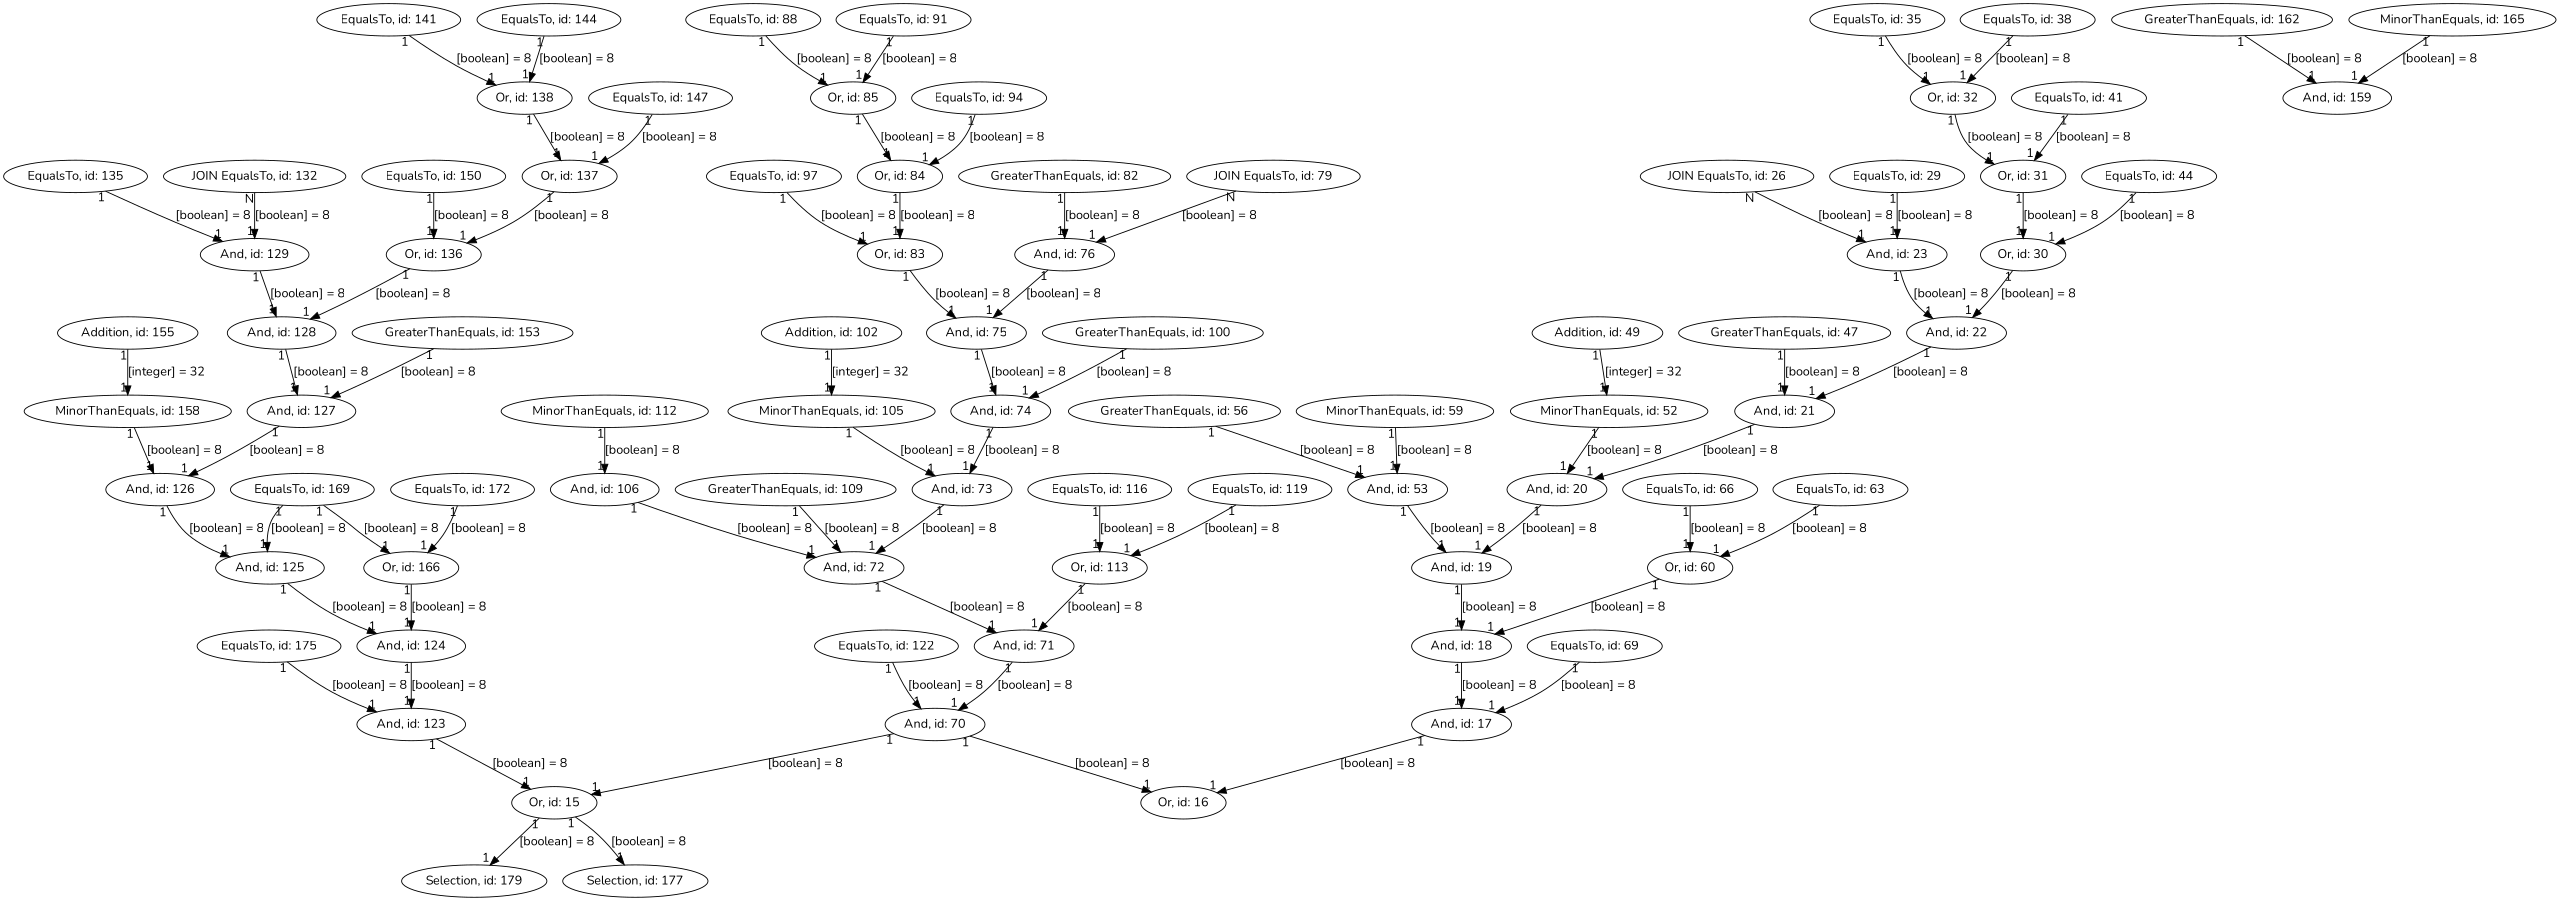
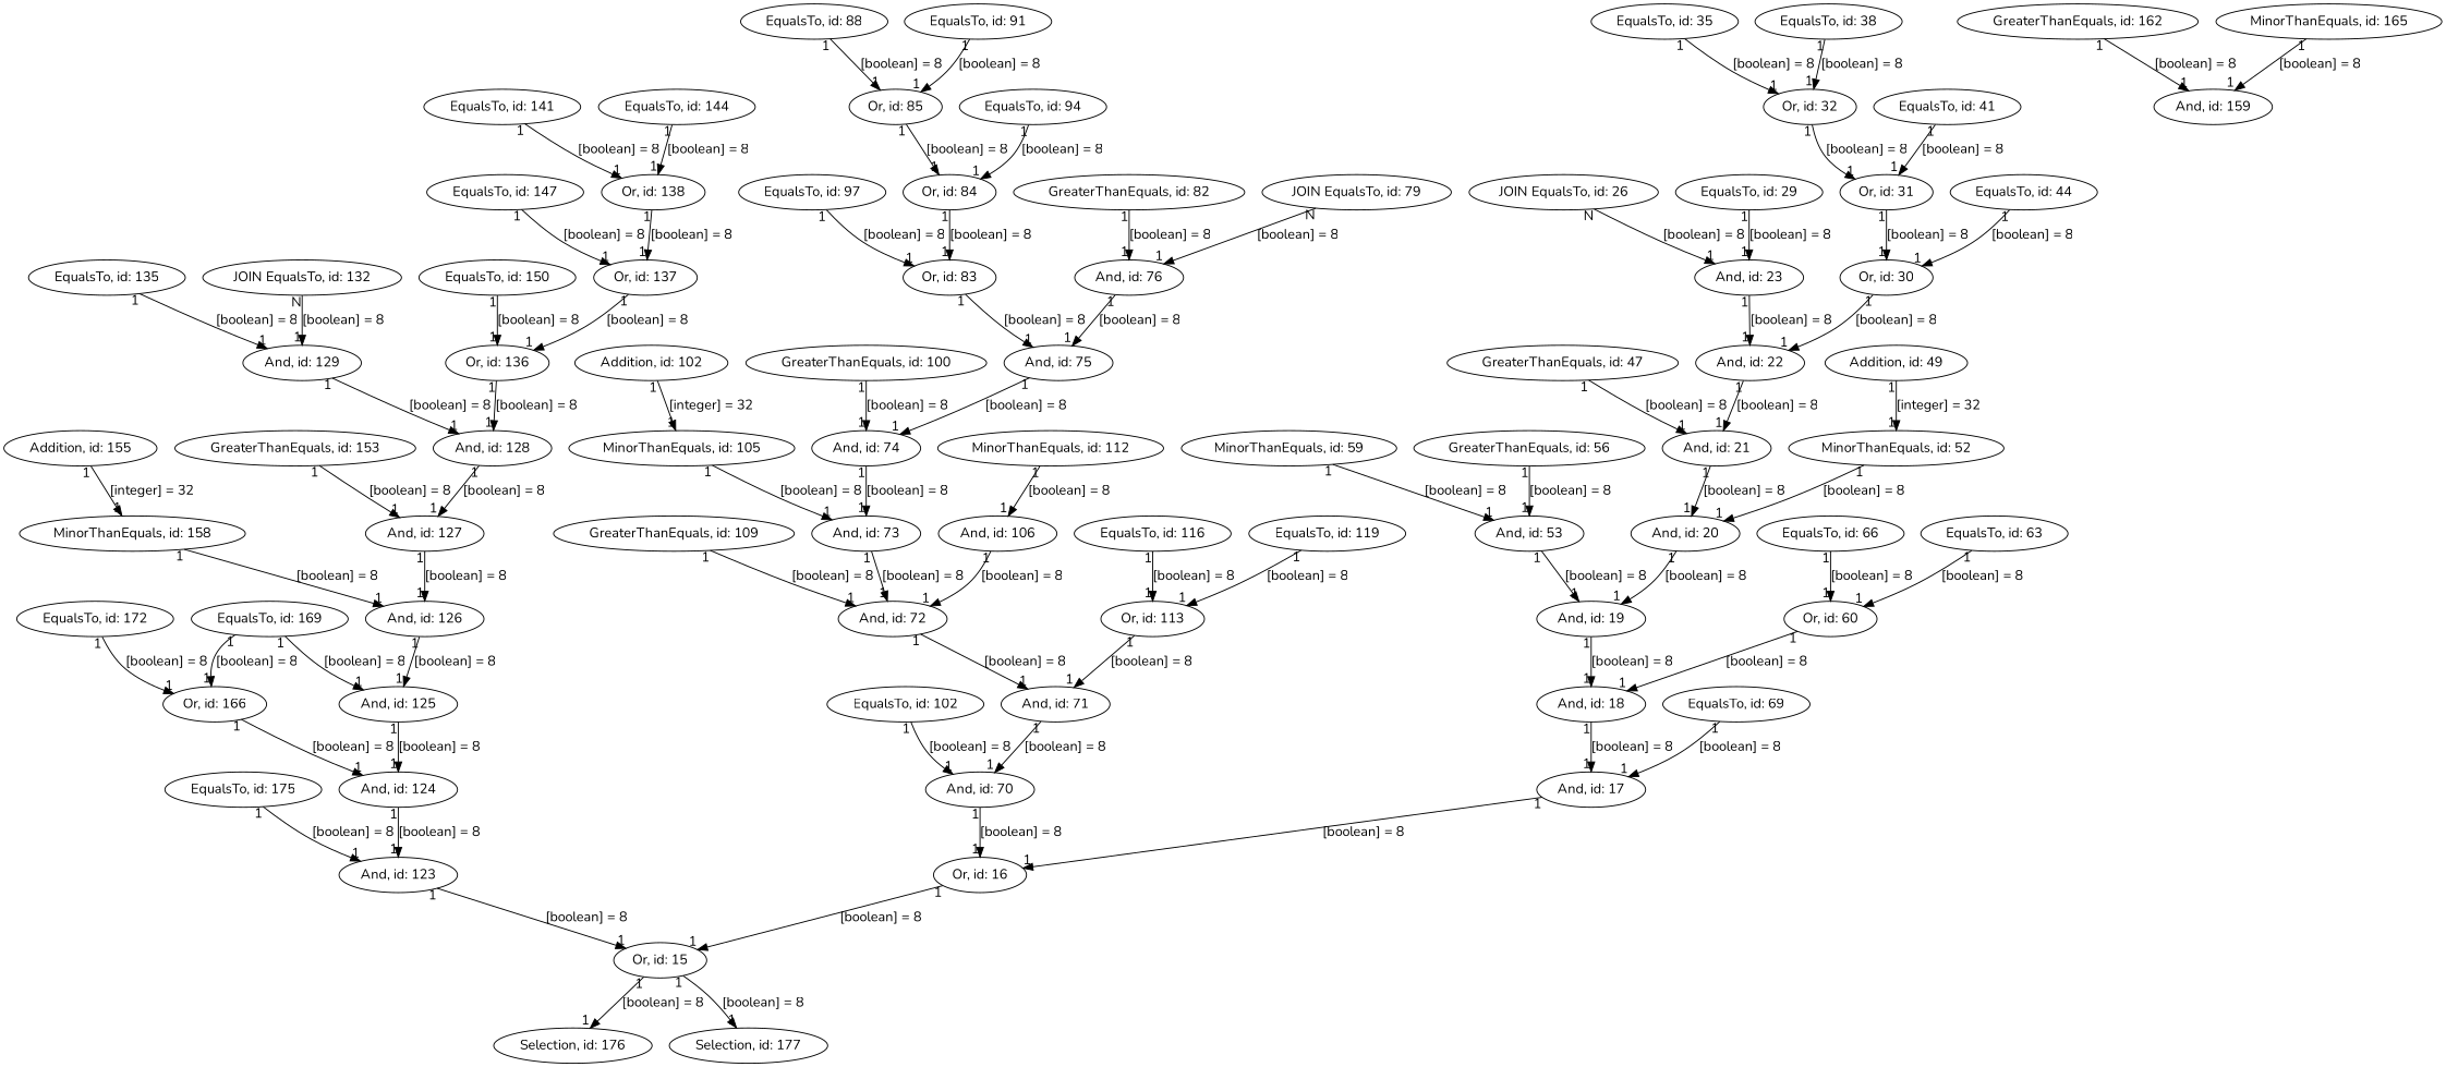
  digraph {
    fontname=Nunito
    node [fontname=Nunito]
    edge [fontname=Nunito headlabel=1 taillabel=1]
    "JOIN EqualsTo, id: 26"
    "And, id: 23"
    "And, id: 22"
    "And, id: 21"
    "EqualsTo, id: 29"
    "EqualsTo, id: 35"
    "Or, id: 32"
    "Or, id: 31"
    "Or, id: 30"
    "EqualsTo, id: 38"
    "EqualsTo, id: 41"
    "EqualsTo, id: 44"
    "And, id: 20"
    "And, id: 19"
    "GreaterThanEquals, id: 47"
    "Addition, id: 49"
    "MinorThanEquals, id: 52"
    "And, id: 18"
    "GreaterThanEquals, id: 56"
    "And, id: 53"
    "MinorThanEquals, id: 59"
    "And, id: 17"
    "EqualsTo, id: 63"
    "Or, id: 60"
    "EqualsTo, id: 66"
    "Or, id: 16"
    "Or, id: 15"
    "EqualsTo, id: 69"
    "JOIN EqualsTo, id: 79"
    "And, id: 76"
    "And, id: 75"
    "And, id: 74"
    n33 [label="GreaterThanEquals, id: 82"]
    "EqualsTo, id: 88"
    "Or, id: 85"
    "Or, id: 84"
    "Or, id: 83"
    "EqualsTo, id: 91"
    "EqualsTo, id: 94"
    "EqualsTo, id: 97"
    "And, id: 73"
    "And, id: 72"
    "GreaterThanEquals, id: 100"
    "Addition, id: 102"
    "MinorThanEquals, id: 105"
    "And, id: 71"
    "GreaterThanEquals, id: 109"
    "And, id: 106"
    "MinorThanEquals, id: 112"
    "And, id: 70"
    "EqualsTo, id: 116"
    "Or, id: 113"
    "EqualsTo, id: 119"
-   "EqualsTo, id: 122"
-   "Selection, id: 176" [label="Selection, id: 179"]
+   "EqualsTo, id: 122" [label="EqualsTo, id: 102"]
+   "Selection, id: 176"
    "Selection, id: 177"
    "JOIN EqualsTo, id: 132"
    "And, id: 129"
    "And, id: 128"
    "And, id: 127"
    "EqualsTo, id: 135"
    "EqualsTo, id: 141"
    "Or, id: 138"
    "Or, id: 137"
    "Or, id: 136"
    "EqualsTo, id: 144"
    "EqualsTo, id: 147"
    "EqualsTo, id: 150"
    "And, id: 126"
    "And, id: 125"
    "GreaterThanEquals, id: 153"
    "Addition, id: 155"
    "MinorThanEquals, id: 158"
    "And, id: 124"
    "GreaterThanEquals, id: 162"
    "And, id: 159"
    "MinorThanEquals, id: 165"
    "And, id: 123"
    "EqualsTo, id: 169"
    "Or, id: 166"
    "EqualsTo, id: 172"
    "EqualsTo, id: 175"
    "JOIN EqualsTo, id: 26" -> "And, id: 23" [label="[boolean] = 8" taillabel=N]
    "And, id: 23" -> "And, id: 22" [label="[boolean] = 8"]
    "And, id: 22" -> "And, id: 21" [label="[boolean] = 8"]
    "And, id: 21" -> "And, id: 20" [label="[boolean] = 8"]
    "EqualsTo, id: 29" -> "And, id: 23" [label="[boolean] = 8"]
    "EqualsTo, id: 35" -> "Or, id: 32" [label="[boolean] = 8"]
    "Or, id: 32" -> "Or, id: 31" [label="[boolean] = 8"]
    "Or, id: 31" -> "Or, id: 30" [label="[boolean] = 8"]
    "Or, id: 30" -> "And, id: 22" [label="[boolean] = 8"]
    "EqualsTo, id: 38" -> "Or, id: 32" [label="[boolean] = 8"]
    "EqualsTo, id: 41" -> "Or, id: 31" [label="[boolean] = 8"]
    "EqualsTo, id: 44" -> "Or, id: 30" [label="[boolean] = 8"]
    "And, id: 20" -> "And, id: 19" [label="[boolean] = 8"]
    "And, id: 19" -> "And, id: 18" [label="[boolean] = 8"]
    "GreaterThanEquals, id: 47" -> "And, id: 21" [label="[boolean] = 8"]
    "Addition, id: 49" -> "MinorThanEquals, id: 52" [label="[integer] = 32"]
    "MinorThanEquals, id: 52" -> "And, id: 20" [label="[boolean] = 8"]
    "And, id: 18" -> "And, id: 17" [label="[boolean] = 8"]
    "GreaterThanEquals, id: 56" -> "And, id: 53" [label="[boolean] = 8"]
    "And, id: 53" -> "And, id: 19" [label="[boolean] = 8"]
    "MinorThanEquals, id: 59" -> "And, id: 53" [label="[boolean] = 8"]
    "And, id: 17" -> "Or, id: 16" [label="[boolean] = 8"]
    "EqualsTo, id: 63" -> "Or, id: 60" [label="[boolean] = 8"]
    "Or, id: 60" -> "And, id: 18" [label="[boolean] = 8"]
    "EqualsTo, id: 66" -> "Or, id: 60" [label="[boolean] = 8"]
-   "And, id: 70" -> "Or, id: 15" [label="[boolean] = 8"]
+   "Or, id: 16" -> "Or, id: 15" [label="[boolean] = 8"]
    "Or, id: 15" -> "Selection, id: 176" [label="[boolean] = 8"]
    "Or, id: 15" -> "Selection, id: 177" [label="[boolean] = 8"]
    "EqualsTo, id: 69" -> "And, id: 17" [label="[boolean] = 8"]
    "JOIN EqualsTo, id: 79" -> "And, id: 76" [label="[boolean] = 8" taillabel=N]
    "And, id: 76" -> "And, id: 75" [label="[boolean] = 8"]
    "And, id: 75" -> "And, id: 74" [label="[boolean] = 8"]
    "And, id: 74" -> "And, id: 73" [label="[boolean] = 8"]
    n33 -> "And, id: 76" [label="[boolean] = 8"]
    "EqualsTo, id: 88" -> "Or, id: 85" [label="[boolean] = 8"]
    "Or, id: 85" -> "Or, id: 84" [label="[boolean] = 8"]
    "Or, id: 84" -> "Or, id: 83" [label="[boolean] = 8"]
    "Or, id: 83" -> "And, id: 75" [label="[boolean] = 8"]
    "EqualsTo, id: 91" -> "Or, id: 85" [label="[boolean] = 8"]
    "EqualsTo, id: 94" -> "Or, id: 84" [label="[boolean] = 8"]
    "EqualsTo, id: 97" -> "Or, id: 83" [label="[boolean] = 8"]
    "And, id: 73" -> "And, id: 72" [label="[boolean] = 8"]
    "And, id: 72" -> "And, id: 71" [label="[boolean] = 8"]
    "GreaterThanEquals, id: 100" -> "And, id: 74" [label="[boolean] = 8"]
    "Addition, id: 102" -> "MinorThanEquals, id: 105" [label="[integer] = 32"]
    "MinorThanEquals, id: 105" -> "And, id: 73" [label="[boolean] = 8"]
    "And, id: 71" -> "And, id: 70" [label="[boolean] = 8"]
    "GreaterThanEquals, id: 109" -> "And, id: 72" [label="[boolean] = 8"]
    "And, id: 106" -> "And, id: 72" [label="[boolean] = 8"]
    "MinorThanEquals, id: 112" -> "And, id: 106" [label="[boolean] = 8"]
    "And, id: 70" -> "Or, id: 16" [label="[boolean] = 8"]
    "EqualsTo, id: 116" -> "Or, id: 113" [label="[boolean] = 8"]
    "Or, id: 113" -> "And, id: 71" [label="[boolean] = 8"]
    "EqualsTo, id: 119" -> "Or, id: 113" [label="[boolean] = 8"]
    "EqualsTo, id: 122" -> "And, id: 70" [label="[boolean] = 8"]
    "JOIN EqualsTo, id: 132" -> "And, id: 129" [label="[boolean] = 8" taillabel=N]
    "And, id: 129" -> "And, id: 128" [label="[boolean] = 8"]
    "And, id: 128" -> "And, id: 127" [label="[boolean] = 8"]
    "And, id: 127" -> "And, id: 126" [label="[boolean] = 8"]
    "EqualsTo, id: 135" -> "And, id: 129" [label="[boolean] = 8"]
    "EqualsTo, id: 141" -> "Or, id: 138" [label="[boolean] = 8"]
    "Or, id: 138" -> "Or, id: 137" [label="[boolean] = 8"]
    "Or, id: 137" -> "Or, id: 136" [label="[boolean] = 8"]
    "Or, id: 136" -> "And, id: 128" [label="[boolean] = 8"]
    "EqualsTo, id: 144" -> "Or, id: 138" [label="[boolean] = 8"]
    "EqualsTo, id: 147" -> "Or, id: 137" [label="[boolean] = 8"]
    "EqualsTo, id: 150" -> "Or, id: 136" [label="[boolean] = 8"]
    "And, id: 126" -> "And, id: 125" [label="[boolean] = 8"]
    "And, id: 125" -> "And, id: 124" [label="[boolean] = 8"]
    "GreaterThanEquals, id: 153" -> "And, id: 127" [label="[boolean] = 8"]
    "Addition, id: 155" -> "MinorThanEquals, id: 158" [label="[integer] = 32"]
    "MinorThanEquals, id: 158" -> "And, id: 126" [label="[boolean] = 8"]
    "And, id: 124" -> "And, id: 123" [label="[boolean] = 8"]
    "GreaterThanEquals, id: 162" -> "And, id: 159" [label="[boolean] = 8"]
    "MinorThanEquals, id: 165" -> "And, id: 159" [label="[boolean] = 8"]
    "And, id: 123" -> "Or, id: 15" [label="[boolean] = 8"]
    "EqualsTo, id: 169" -> "And, id: 125" [label="[boolean] = 8"]
    "EqualsTo, id: 169" -> "Or, id: 166" [label="[boolean] = 8"]
    "Or, id: 166" -> "And, id: 124" [label="[boolean] = 8"]
    "EqualsTo, id: 172" -> "Or, id: 166" [label="[boolean] = 8"]
    "EqualsTo, id: 175" -> "And, id: 123" [label="[boolean] = 8"]
  }
